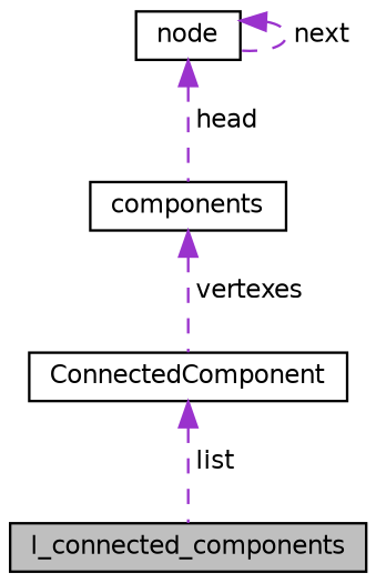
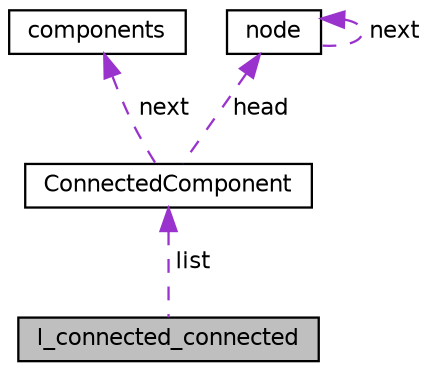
  digraph {
    node [color=black fillcolor=white fontname=Helvetica fontsize=10 shape=record style=filled]
    edge [color=darkorchid3 dir=back fontname=Helvetica fontsize=10 labelfontname=Helvetica labelfontsize=10 style=dashed]
-   n1 [fillcolor=grey75 fontcolor=black height=0.2 label=l_connected_components width=0.4]
+   n1 [fillcolor=grey75 fontcolor=black height=0.2 label=l_connected_connected width=0.4]
    n2 [height=0.2 label=ConnectedComponent width=0.4]
    n3 [height=0.2 label=components width=0.4]
    n4 [height=0.2 label="node" width=0.4]
    n2 -> n1 [label=" list"]
-   n3 -> n2 [label=" vertexes"]
-   n4 -> n3 [label=" head"]
+   n3 -> n2 [label=" next"]
+   n4 -> n2 [label=" head"]
    n4 -> n4 [label=" next"]
  }
